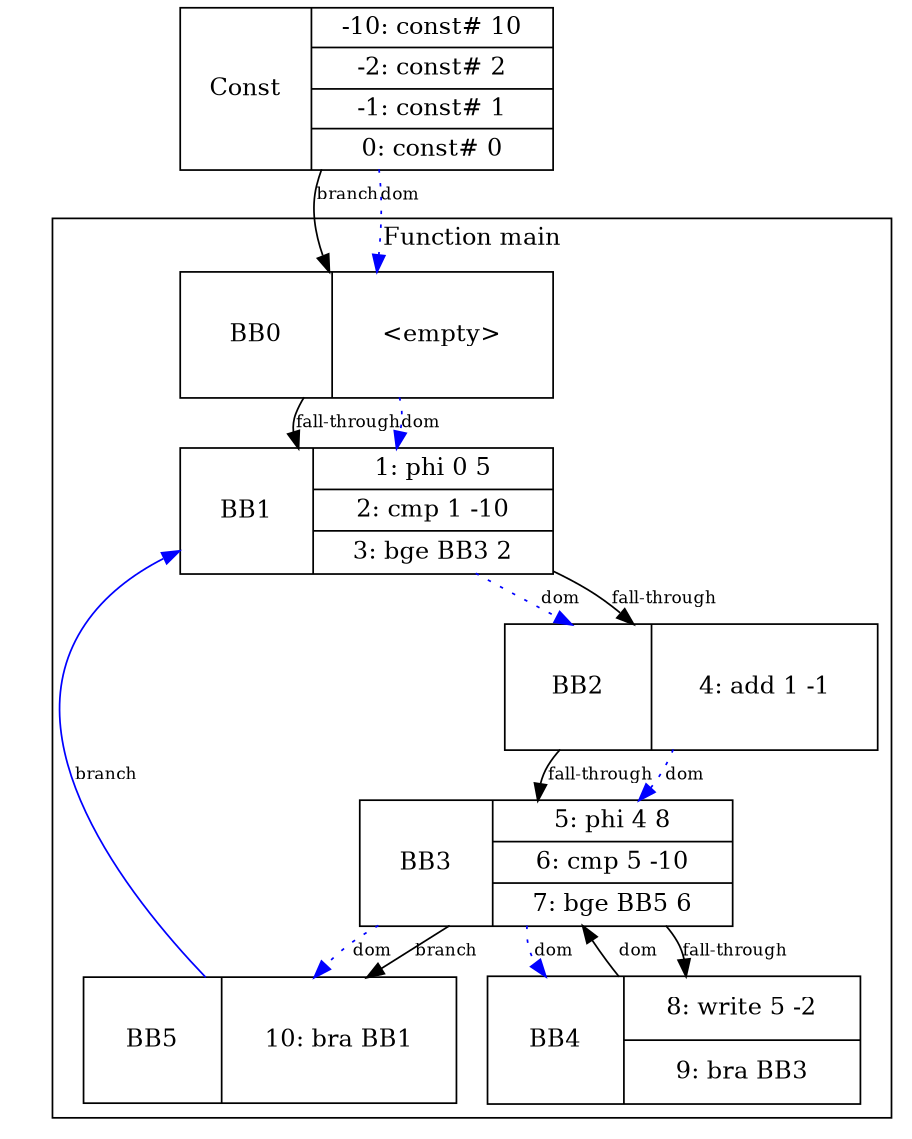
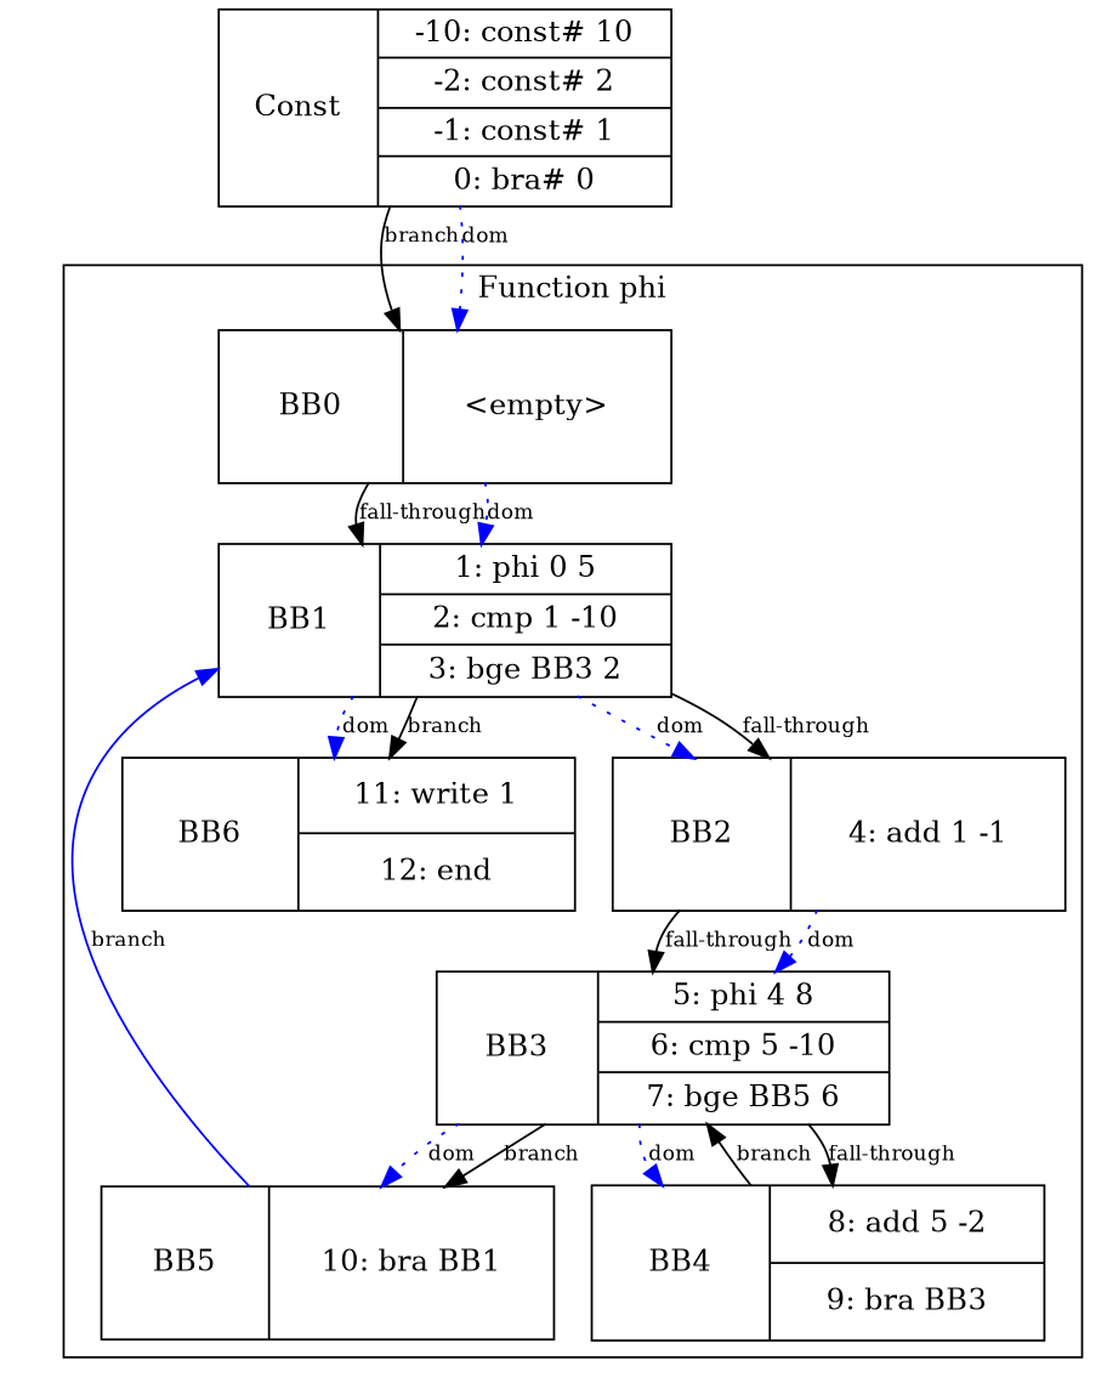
  digraph {
    node [shape=record]
    edge [color=black fontsize=10 style=solid]
    n1 [height=1.0 label="BB0 | {\<empty\>}" width=3.0]
    n2 [height=1.0 label="BB1 | {1: phi 0 5 | 2: cmp 1 -10 | 3: bge BB3 2}" width=3.0]
    n3 [height=1.0 label="BB2 | {4: add 1 -1}" width=3.0]
+   n4 [height=1.0 label="BB6 | {11: write 1 | 12: end}" width=3.0]
    n5 [height=1.0 label="BB3 | {5: phi 4 8 | 6: cmp 5 -10 | 7: bge BB5 6}" width=3.0]
-   n6 [height=1.0 label="BB4 | {8: write 5 -2 | 9: bra BB3}" width=3.0]
+   n6 [height=1.0 label="BB4 | {8: add 5 -2 | 9: bra BB3}" width=3.0]
    n7 [height=1.0 label="BB5 | {10: bra BB1}" width=3.0]
-   n8 [height=1.0 label="Const | {-10: const# 10 | -2: const# 2 | -1: const# 1 | 0: const# 0}" width=3.0]
+   n8 [height=1.0 label="Const | {-10: const# 10 | -2: const# 2 | -1: const# 1 | 0: bra# 0}" width=3.0]
    subgraph cluster_1 {
-     label="Function main"
+     label="Function phi"
      nodesep=0.5
      rankdir=TB
      ranksep=1.0
      n1
      n2
      n3
+     n4
      n5
      n6
      n7
    }
    subgraph sub_2 {
      n8
    }
    n1 -> n2 [label="fall-through"]
    n1 -> n2 [color=blue label=dom style=dotted]
    n2 -> n3 [label="fall-through"]
    n2 -> n3 [color=blue label=dom style=dotted]
+   n2 -> n4 [label=branch]
+   n2 -> n4 [color=blue label=dom style=dotted]
    n3 -> n5 [label="fall-through"]
    n3 -> n5 [color=blue label=dom style=dotted]
    n5 -> n6 [label="fall-through"]
    n5 -> n6 [color=blue label=dom style=dotted]
    n5 -> n7 [label=branch]
    n5 -> n7 [color=blue label=dom style=dotted]
-   n6 -> n5 [label=dom]
+   n6 -> n5 [label=branch]
    n7 -> n2 [color=blue label=branch]
    n8 -> n1 [label=branch]
    n8 -> n1 [color=blue label=dom style=dotted]
  }
